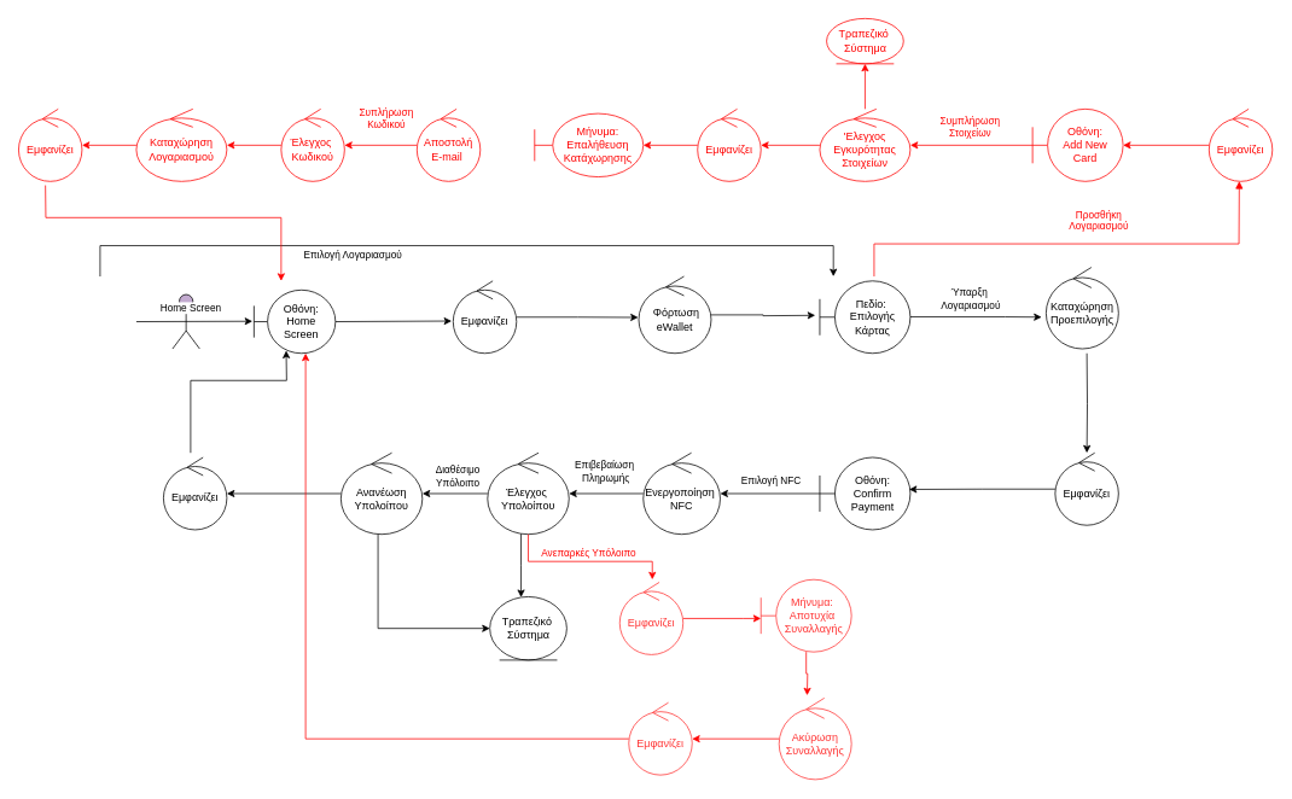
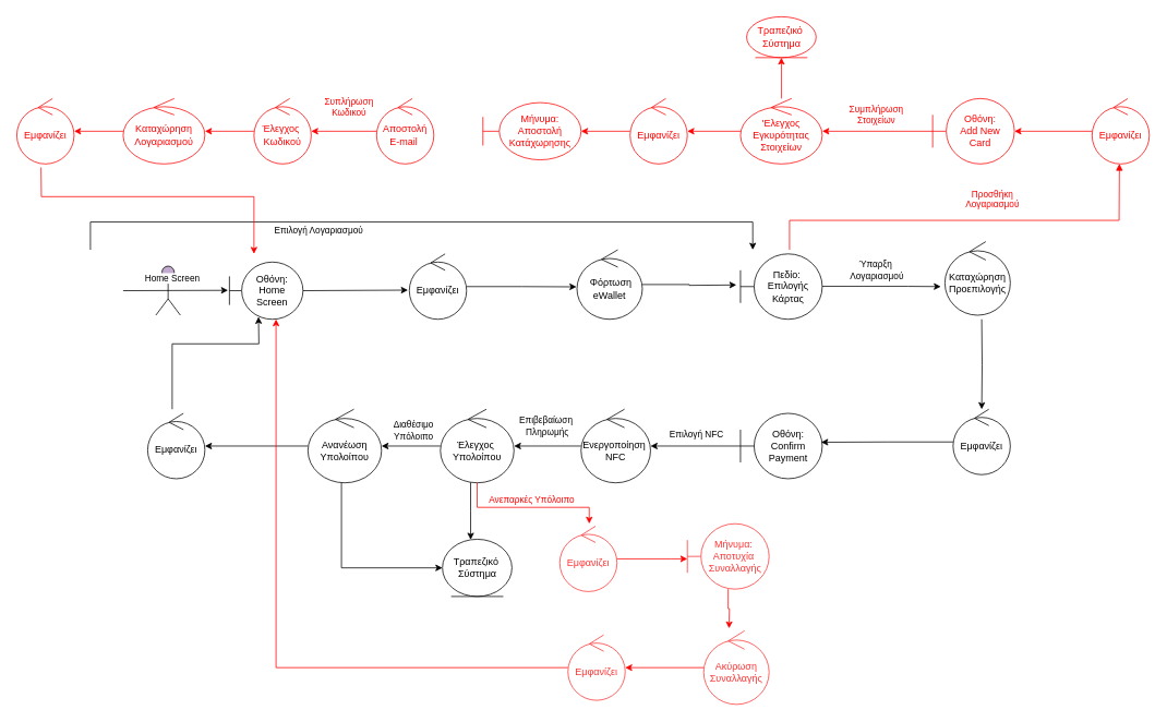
  <mxCell id="0" />
  <mxCell id="1" parent="0" />
  <mxCell id="2" value="Χρήστης" style="shape=umlActor;verticalLabelPosition=bottom;verticalAlign=top;html=1;strokeColor=#000000;fillColor=#C3ABD0;fontColor=#ffffff;" parent="1" vertex="1"><mxGeometry x="190" y="325" width="30" height="60" as="geometry" /></mxCell>
  <mxCell id="3" value="Οθόνη:&lt;br&gt;Home Screen" style="shape=umlBoundary;whiteSpace=wrap;html=1;" parent="1" vertex="1"><mxGeometry x="280" y="320" width="90" height="70" as="geometry" /></mxCell>
  <mxCell id="4" value="" style="endArrow=classic;html=1;rounded=0;entryX=-0.019;entryY=0.494;entryDx=0;entryDy=0;entryPerimeter=0;" parent="1" target="3" edge="1"><mxGeometry width="50" height="50" relative="1" as="geometry"><mxPoint x="150" y="355" as="sourcePoint" /><mxPoint x="200" y="310" as="targetPoint" /></mxGeometry></mxCell>
  <mxCell id="5" value="Home Screen" style="edgeLabel;html=1;align=center;verticalAlign=middle;resizable=0;points=[];" parent="4" vertex="1" connectable="0"><mxGeometry x="0.198" y="2" relative="1" as="geometry"><mxPoint x="-17" y="-13" as="offset" /></mxGeometry></mxCell>
  <mxCell id="6" value="" style="edgeStyle=orthogonalEdgeStyle;rounded=0;orthogonalLoop=1;jettySize=auto;html=1;entryX=-0.007;entryY=0.533;entryDx=0;entryDy=0;entryPerimeter=0;" parent="1" source="7" target="25" edge="1"><mxGeometry relative="1" as="geometry"><mxPoint x="670" y="350" as="targetPoint" /></mxGeometry></mxCell>
  <mxCell id="7" value="Εμφανίζει" style="ellipse;shape=umlControl;whiteSpace=wrap;html=1;" parent="1" vertex="1"><mxGeometry x="500" y="310" width="70" height="80" as="geometry" /></mxCell>
  <mxCell id="8" value="Πεδίο:&amp;nbsp; Επιλογής Κάρτας" style="shape=umlBoundary;whiteSpace=wrap;html=1;" parent="1" vertex="1"><mxGeometry x="905" y="310" width="100" height="80" as="geometry" /></mxCell>
  <mxCell id="9" value="" style="edgeStyle=orthogonalEdgeStyle;rounded=0;orthogonalLoop=1;jettySize=auto;html=1;" parent="1" target="15" edge="1"><mxGeometry relative="1" as="geometry"><mxPoint x="1200" y="390" as="sourcePoint" /></mxGeometry></mxCell>
  <mxCell id="10" value="Καταχώρηση Προεπιλογής" style="ellipse;shape=umlControl;whiteSpace=wrap;html=1;" parent="1" vertex="1"><mxGeometry x="1155" y="295" width="80" height="90" as="geometry" /></mxCell>
  <mxCell id="11" value="" style="edgeStyle=orthogonalEdgeStyle;rounded=0;orthogonalLoop=1;jettySize=auto;html=1;" parent="1" source="13" target="32" edge="1"><mxGeometry relative="1" as="geometry" /></mxCell>
  <mxCell id="12" value="Επιλογή ΝFC" style="edgeLabel;html=1;align=center;verticalAlign=middle;resizable=0;points=[];" parent="11" vertex="1" connectable="0"><mxGeometry x="0.536" y="-1" relative="1" as="geometry"><mxPoint x="29" y="-14" as="offset" /></mxGeometry></mxCell>
  <mxCell id="13" value="Οθόνη:&lt;br&gt;Confirm Payment" style="shape=umlBoundary;whiteSpace=wrap;html=1;" parent="1" vertex="1"><mxGeometry x="905" y="505" width="100" height="80" as="geometry" /></mxCell>
  <mxCell id="14" style="edgeStyle=orthogonalEdgeStyle;rounded=0;orthogonalLoop=1;jettySize=auto;html=1;entryX=0.987;entryY=0.442;entryDx=0;entryDy=0;entryPerimeter=0;" parent="1" source="15" target="13" edge="1"><mxGeometry relative="1" as="geometry" /></mxCell>
  <mxCell id="15" value="Εμφανίζει" style="ellipse;shape=umlControl;whiteSpace=wrap;html=1;" parent="1" vertex="1"><mxGeometry x="1165" y="500" width="70" height="80" as="geometry" /></mxCell>
  <mxCell id="16" value="" style="edgeStyle=orthogonalEdgeStyle;rounded=0;orthogonalLoop=1;jettySize=auto;html=1;" parent="1" source="19" target="21" edge="1"><mxGeometry relative="1" as="geometry" /></mxCell>
  <mxCell id="17" value="&lt;font color=&quot;#000000&quot;&gt;Διαθέσιμο&lt;br&gt;Υπόλοιπο&lt;/font&gt;" style="edgeLabel;html=1;align=center;verticalAlign=middle;resizable=0;points=[];fontColor=#FF0000;" parent="16" vertex="1" connectable="0"><mxGeometry x="-0.093" y="1" relative="1" as="geometry"><mxPoint x="-1" y="-21" as="offset" /></mxGeometry></mxCell>
  <mxCell id="18" value="" style="edgeStyle=orthogonalEdgeStyle;rounded=0;orthogonalLoop=1;jettySize=auto;html=1;" parent="1" source="19" target="33" edge="1"><mxGeometry relative="1" as="geometry"><Array as="points"><mxPoint x="575" y="624" /><mxPoint x="575" y="624" /></Array></mxGeometry></mxCell>
  <mxCell id="19" value="Έλεγχος&amp;nbsp;&lt;br&gt;Υπολοίπου" style="ellipse;shape=umlControl;whiteSpace=wrap;html=1;" parent="1" vertex="1"><mxGeometry x="538" y="500" width="90" height="90" as="geometry" /></mxCell>
  <mxCell id="20" value="" style="edgeStyle=orthogonalEdgeStyle;rounded=0;orthogonalLoop=1;jettySize=auto;html=1;" parent="1" source="21" target="22" edge="1"><mxGeometry relative="1" as="geometry" /></mxCell>
  <mxCell id="21" value="Ανανέωση&lt;br&gt;Υπολοίπου" style="ellipse;shape=umlControl;whiteSpace=wrap;html=1;" parent="1" vertex="1"><mxGeometry x="376" y="500" width="90" height="90" as="geometry" /></mxCell>
  <mxCell id="22" value="Εμφανίζει" style="ellipse;shape=umlControl;whiteSpace=wrap;html=1;" parent="1" vertex="1"><mxGeometry x="180" y="505" width="70" height="80" as="geometry" /></mxCell>
  <mxCell id="23" value="" style="endArrow=classic;html=1;rounded=0;entryX=-0.024;entryY=0.554;entryDx=0;entryDy=0;entryPerimeter=0;" parent="1" target="7" edge="1"><mxGeometry width="50" height="50" relative="1" as="geometry"><mxPoint x="370" y="355" as="sourcePoint" /><mxPoint x="420" y="305" as="targetPoint" /></mxGeometry></mxCell>
  <mxCell id="24" style="edgeStyle=orthogonalEdgeStyle;rounded=0;orthogonalLoop=1;jettySize=auto;html=1;" parent="1" source="25" edge="1"><mxGeometry relative="1" as="geometry"><mxPoint x="900" y="348" as="targetPoint" /></mxGeometry></mxCell>
  <mxCell id="25" value="&amp;nbsp;Φόρτωση eWallet" style="ellipse;shape=umlControl;whiteSpace=wrap;html=1;" parent="1" vertex="1"><mxGeometry x="705" y="305" width="80" height="85" as="geometry" /></mxCell>
  <mxCell id="26" value="" style="edgeStyle=orthogonalEdgeStyle;rounded=0;orthogonalLoop=1;jettySize=auto;html=1;" parent="1" edge="1"><mxGeometry relative="1" as="geometry"><mxPoint x="1005" y="349.68" as="sourcePoint" /><mxPoint x="1150" y="350" as="targetPoint" /><Array as="points"><mxPoint x="1110" y="350" /><mxPoint x="1110" y="350" /></Array></mxGeometry></mxCell>
  <mxCell id="27" value="Ύπαρξη&lt;br&gt;&amp;nbsp;Λογαριασμού" style="edgeLabel;html=1;align=center;verticalAlign=middle;resizable=0;points=[];" parent="26" vertex="1" connectable="0"><mxGeometry x="-0.214" y="-2" relative="1" as="geometry"><mxPoint x="8" y="-22" as="offset" /></mxGeometry></mxCell>
  <mxCell id="28" value="" style="endArrow=classic;html=1;rounded=0;" parent="1" edge="1"><mxGeometry width="50" height="50" relative="1" as="geometry"><mxPoint x="110" y="305" as="sourcePoint" /><mxPoint x="920" y="305" as="targetPoint" /><Array as="points"><mxPoint x="110" y="271" /><mxPoint x="920" y="271" /></Array></mxGeometry></mxCell>
  <mxCell id="29" value="Επιλογή Λογαριασμού" style="edgeLabel;html=1;align=center;verticalAlign=middle;resizable=0;points=[];" parent="28" vertex="1" connectable="0"><mxGeometry x="-0.29" y="-1" relative="1" as="geometry"><mxPoint y="9" as="offset" /></mxGeometry></mxCell>
  <mxCell id="30" value="" style="edgeStyle=orthogonalEdgeStyle;rounded=0;orthogonalLoop=1;jettySize=auto;html=1;" parent="1" source="32" target="19" edge="1"><mxGeometry relative="1" as="geometry" /></mxCell>
  <mxCell id="31" value="Επιβεβαίωση&lt;br&gt;&amp;nbsp;Πληρωμής" style="edgeLabel;html=1;align=center;verticalAlign=middle;resizable=0;points=[];" parent="30" vertex="1" connectable="0"><mxGeometry x="0.061" y="1" relative="1" as="geometry"><mxPoint y="-26" as="offset" /></mxGeometry></mxCell>
  <mxCell id="32" value="Ενεργοποίηση&amp;nbsp;&lt;br&gt;NFC" style="ellipse;shape=umlControl;whiteSpace=wrap;html=1;" parent="1" vertex="1"><mxGeometry x="710" y="500" width="85" height="90" as="geometry" /></mxCell>
  <mxCell id="33" value="Τραπεζικό&amp;nbsp;&lt;br&gt;Σύστημα" style="ellipse;shape=umlEntity;whiteSpace=wrap;html=1;" parent="1" vertex="1"><mxGeometry x="540.5" y="659" width="85" height="70" as="geometry" /></mxCell>
  <mxCell id="34" value="" style="endArrow=classic;html=1;rounded=0;entryX=0.395;entryY=0.957;entryDx=0;entryDy=0;entryPerimeter=0;" parent="1" target="3" edge="1"><mxGeometry width="50" height="50" relative="1" as="geometry"><mxPoint x="210" y="500" as="sourcePoint" /><mxPoint x="260" y="450" as="targetPoint" /><Array as="points"><mxPoint x="210" y="420" /><mxPoint x="316" y="420" /></Array></mxGeometry></mxCell>
  <mxCell id="35" value="" style="endArrow=classic;html=1;rounded=0;" parent="1" edge="1" target="33"><mxGeometry width="50" height="50" relative="1" as="geometry"><mxPoint x="417" y="590" as="sourcePoint" /><mxPoint x="500" y="680" as="targetPoint" /><Array as="points"><mxPoint x="417" y="694" /></Array></mxGeometry></mxCell>
  <mxCell id="36" value="Προσθήκη &lt;br&gt;Λογαριασμού" style="html=1;verticalAlign=bottom;endArrow=block;rounded=0;fontColor=#FF0000;strokeColor=#FF0000;entryX=0.477;entryY=0.996;entryDx=0;entryDy=0;entryPerimeter=0;" parent="1" target="40" edge="1"><mxGeometry x="0.122" y="10" width="80" relative="1" as="geometry"><mxPoint x="965" y="305" as="sourcePoint" /><mxPoint x="1370" y="210" as="targetPoint" /><Array as="points"><mxPoint x="965" y="305" /><mxPoint x="965" y="269" /><mxPoint x="1368" y="269" /></Array><mxPoint x="-1" as="offset" /></mxGeometry></mxCell>
  <mxCell id="37" value="Συμπλήρωση &lt;br&gt;Στοιχείων" style="edgeStyle=orthogonalEdgeStyle;rounded=0;orthogonalLoop=1;jettySize=auto;html=1;fontColor=#FF0000;strokeColor=#FF0000;" parent="1" source="38" target="43" edge="1"><mxGeometry y="-20" relative="1" as="geometry"><mxPoint x="-1" as="offset" /></mxGeometry></mxCell>
  <mxCell id="38" value="&lt;font color=&quot;#ff0000&quot;&gt;Οθόνη:&lt;br&gt;Add New&lt;br&gt;Card&lt;/font&gt;" style="shape=umlBoundary;whiteSpace=wrap;html=1;strokeColor=#FF0000;" parent="1" vertex="1"><mxGeometry x="1140" y="120" width="100" height="80" as="geometry" /></mxCell>
  <mxCell id="39" value="" style="edgeStyle=orthogonalEdgeStyle;rounded=0;orthogonalLoop=1;jettySize=auto;html=1;strokeColor=#FF0000;" parent="1" source="40" target="38" edge="1"><mxGeometry relative="1" as="geometry" /></mxCell>
  <mxCell id="40" value="&lt;font color=&quot;#ff0000&quot;&gt;Εμφανίζει&lt;/font&gt;" style="ellipse;shape=umlControl;whiteSpace=wrap;html=1;strokeColor=#FF0000;" parent="1" vertex="1"><mxGeometry x="1335" y="120" width="70" height="80" as="geometry" /></mxCell>
  <mxCell id="41" value="" style="edgeStyle=orthogonalEdgeStyle;rounded=0;orthogonalLoop=1;jettySize=auto;html=1;fontColor=#FF0000;strokeColor=#FF0000;" parent="1" source="43" target="44" edge="1"><mxGeometry relative="1" as="geometry" /></mxCell>
  <mxCell id="42" value="" style="edgeStyle=orthogonalEdgeStyle;rounded=0;orthogonalLoop=1;jettySize=auto;html=1;fontColor=#FF0000;strokeColor=#FF0000;" parent="1" source="43" target="55" edge="1"><mxGeometry relative="1" as="geometry" /></mxCell>
  <mxCell id="43" value="&lt;font color=&quot;#ff0000&quot;&gt;'Ελεγχος&lt;br&gt;Εγκυρότητας&lt;br&gt;Στοιχείων&lt;/font&gt;" style="ellipse;shape=umlControl;whiteSpace=wrap;html=1;strokeColor=#FF0000;" parent="1" vertex="1"><mxGeometry x="905" y="120" width="100" height="80" as="geometry" /></mxCell>
  <mxCell id="44" value="&lt;font color=&quot;#ff0000&quot;&gt;Τραπεζικό&amp;nbsp;&lt;br&gt;Σύστημα&lt;/font&gt;" style="ellipse;shape=umlEntity;whiteSpace=wrap;html=1;strokeColor=#FF0000;" parent="1" vertex="1"><mxGeometry x="912.5" y="20" width="85" height="50" as="geometry" /></mxCell>
- <mxCell id="45" value="&lt;font color=&quot;#ff0000&quot;&gt;Μήνυμα:&lt;br&gt;Επαλήθευση&lt;br&gt;Κατάχωρησης&lt;/font&gt;" style="shape=umlBoundary;whiteSpace=wrap;html=1;strokeColor=#FF0000;" parent="1" vertex="1"><mxGeometry x="590" y="125" width="120" height="70" as="geometry" /></mxCell>
+ <mxCell id="45" value="&lt;font color=&quot;#ff0000&quot;&gt;Μήνυμα:&lt;br&gt;Αποστολή&lt;br&gt;Κατάχωρησης&lt;/font&gt;" style="shape=umlBoundary;whiteSpace=wrap;html=1;strokeColor=#FF0000;" parent="1" vertex="1"><mxGeometry x="590" y="125" width="120" height="70" as="geometry" /></mxCell>
  <mxCell id="46" value="" style="edgeStyle=orthogonalEdgeStyle;rounded=0;orthogonalLoop=1;jettySize=auto;html=1;fontColor=#FF0000;strokeColor=#FF0000;" parent="1" source="48" target="50" edge="1"><mxGeometry relative="1" as="geometry" /></mxCell>
  <mxCell id="47" value="Συπλήρωση&lt;br&gt;Κωδικού" style="edgeLabel;html=1;align=center;verticalAlign=middle;resizable=0;points=[];fontColor=#FF0000;" parent="46" vertex="1" connectable="0"><mxGeometry x="0.054" y="-2" relative="1" as="geometry"><mxPoint x="7" y="-28" as="offset" /></mxGeometry></mxCell>
  <mxCell id="48" value="&lt;font color=&quot;#ff0000&quot;&gt;Αποστολή Ε-mail&amp;nbsp;&lt;/font&gt;" style="ellipse;shape=umlControl;whiteSpace=wrap;html=1;strokeColor=#FF0000;" parent="1" vertex="1"><mxGeometry x="460" y="120" width="70" height="80" as="geometry" /></mxCell>
  <mxCell id="49" value="" style="edgeStyle=orthogonalEdgeStyle;rounded=0;orthogonalLoop=1;jettySize=auto;html=1;fontColor=#FF0000;strokeColor=#FF0000;" parent="1" source="50" target="52" edge="1"><mxGeometry relative="1" as="geometry" /></mxCell>
  <mxCell id="50" value="&lt;font color=&quot;#ff0000&quot;&gt;Έλεγχος&amp;nbsp;&lt;br&gt;Κωδικού&lt;/font&gt;" style="ellipse;shape=umlControl;whiteSpace=wrap;html=1;strokeColor=#FF0000;" parent="1" vertex="1"><mxGeometry x="310" y="120" width="70" height="80" as="geometry" /></mxCell>
  <mxCell id="51" value="" style="edgeStyle=orthogonalEdgeStyle;rounded=0;orthogonalLoop=1;jettySize=auto;html=1;fontColor=#FF0000;strokeColor=#FF0000;" parent="1" source="52" target="53" edge="1"><mxGeometry relative="1" as="geometry" /></mxCell>
  <mxCell id="52" value="&lt;font color=&quot;#ff0000&quot;&gt;Καταχώρηση&lt;br&gt;Λογαριασμού&lt;/font&gt;" style="ellipse;shape=umlControl;whiteSpace=wrap;html=1;strokeColor=#FF0000;" parent="1" vertex="1"><mxGeometry x="150" y="120" width="100" height="80" as="geometry" /></mxCell>
  <mxCell id="53" value="&lt;font color=&quot;#ff0000&quot;&gt;Εμφανίζει&lt;/font&gt;" style="ellipse;shape=umlControl;whiteSpace=wrap;html=1;strokeColor=#FF0000;" parent="1" vertex="1"><mxGeometry x="20" y="120" width="70" height="80" as="geometry" /></mxCell>
  <mxCell id="54" value="" style="edgeStyle=orthogonalEdgeStyle;rounded=0;orthogonalLoop=1;jettySize=auto;html=1;fontColor=#FF0000;strokeColor=#FF0000;" parent="1" source="55" target="45" edge="1"><mxGeometry relative="1" as="geometry" /></mxCell>
  <mxCell id="55" value="&lt;font color=&quot;#ff0000&quot;&gt;Εμφανίζει&lt;/font&gt;" style="ellipse;shape=umlControl;whiteSpace=wrap;html=1;strokeColor=#FF0000;" parent="1" vertex="1"><mxGeometry x="770" y="120" width="70" height="80" as="geometry" /></mxCell>
  <mxCell id="56" value="" style="endArrow=classic;html=1;rounded=0;fontColor=#FF0000;strokeColor=#FF0000;exitX=0.423;exitY=1.054;exitDx=0;exitDy=0;exitPerimeter=0;" parent="1" source="53" edge="1"><mxGeometry width="50" height="50" relative="1" as="geometry"><mxPoint x="40" y="260" as="sourcePoint" /><mxPoint x="310" y="310" as="targetPoint" /><Array as="points"><mxPoint x="50" y="240" /><mxPoint x="310" y="240" /></Array></mxGeometry></mxCell>
  <mxCell id="57" value="" style="edgeStyle=orthogonalEdgeStyle;rounded=0;orthogonalLoop=1;jettySize=auto;html=1;fontColor=#000000;strokeColor=#FF0000;" parent="1" source="58" target="60" edge="1"><mxGeometry relative="1" as="geometry"><Array as="points"><mxPoint x="820" y="683" /><mxPoint x="820" y="683" /></Array></mxGeometry></mxCell>
  <mxCell id="58" value="&lt;font color=&quot;#ff3333&quot;&gt;Εμφανίζει&lt;/font&gt;" style="ellipse;shape=umlControl;whiteSpace=wrap;html=1;strokeColor=#FF3333;" parent="1" vertex="1"><mxGeometry x="684" y="643" width="70" height="80" as="geometry" /></mxCell>
  <mxCell id="59" value="" style="edgeStyle=orthogonalEdgeStyle;rounded=0;orthogonalLoop=1;jettySize=auto;html=1;fontColor=#000000;strokeColor=#FF0000;" parent="1" source="60" edge="1"><mxGeometry relative="1" as="geometry"><mxPoint x="891" y="768" as="targetPoint" /><Array as="points" /></mxGeometry></mxCell>
  <mxCell id="60" value="Μήνυμα:&amp;nbsp;&lt;br&gt;Αποτυχία&amp;nbsp;&lt;br&gt;Συναλλαγής" style="shape=umlBoundary;whiteSpace=wrap;html=1;fontColor=#FF3333;strokeColor=#FF3333;" parent="1" vertex="1"><mxGeometry x="840" y="640" width="100" height="80" as="geometry" /></mxCell>
  <mxCell id="61" value="" style="endArrow=classic;html=1;rounded=0;fontColor=#000000;strokeColor=#FF0000;" parent="1" edge="1" source="19"><mxGeometry width="50" height="50" relative="1" as="geometry"><mxPoint x="570" y="590" as="sourcePoint" /><mxPoint x="720" y="640" as="targetPoint" /><Array as="points"><mxPoint x="583" y="620" /><mxPoint x="720" y="620" /></Array></mxGeometry></mxCell>
  <mxCell id="62" value="&lt;font color=&quot;#ff0000&quot;&gt;&amp;nbsp;Ανεπαρκές Υπόλοιπο&lt;/font&gt;" style="edgeLabel;html=1;align=center;verticalAlign=middle;resizable=0;points=[];fontColor=#000000;" parent="61" vertex="1" connectable="0"><mxGeometry x="-0.082" y="-1" relative="1" as="geometry"><mxPoint x="8" y="-11" as="offset" /></mxGeometry></mxCell>
  <mxCell id="63" value="" style="edgeStyle=orthogonalEdgeStyle;rounded=0;orthogonalLoop=1;jettySize=auto;html=1;fontColor=#FF0000;strokeColor=#FF0000;" parent="1" source="64" target="66" edge="1"><mxGeometry relative="1" as="geometry" /></mxCell>
  <mxCell id="64" value="&lt;font color=&quot;#ff3333&quot;&gt;Ακύρωση Συναλλαγής&lt;/font&gt;" style="ellipse;shape=umlControl;whiteSpace=wrap;html=1;strokeColor=#FF3333;" parent="1" vertex="1"><mxGeometry x="860" y="771" width="80" height="90" as="geometry" /></mxCell>
  <mxCell id="65" style="edgeStyle=orthogonalEdgeStyle;rounded=0;orthogonalLoop=1;jettySize=auto;html=1;strokeColor=#FF0000;" edge="1" parent="1" source="66" target="3"><mxGeometry relative="1" as="geometry"><Array as="points"><mxPoint x="337" y="816" /></Array></mxGeometry></mxCell>
  <mxCell id="66" value="&lt;font color=&quot;#ff3333&quot;&gt;Εμφανίζει&lt;/font&gt;" style="ellipse;shape=umlControl;whiteSpace=wrap;html=1;strokeColor=#FF3333;" parent="1" vertex="1"><mxGeometry x="694" y="776" width="70" height="80" as="geometry" /></mxCell>
